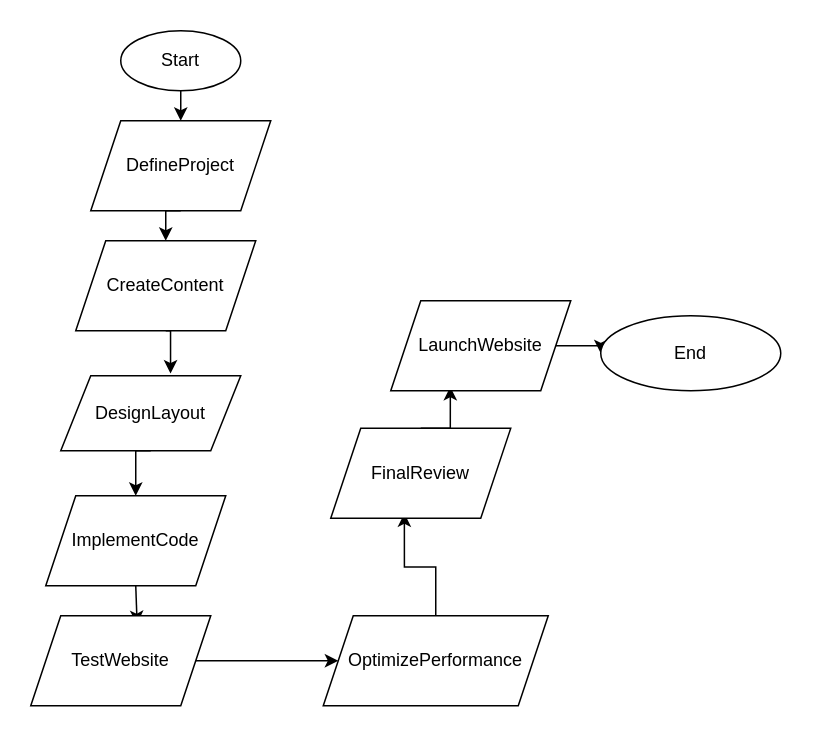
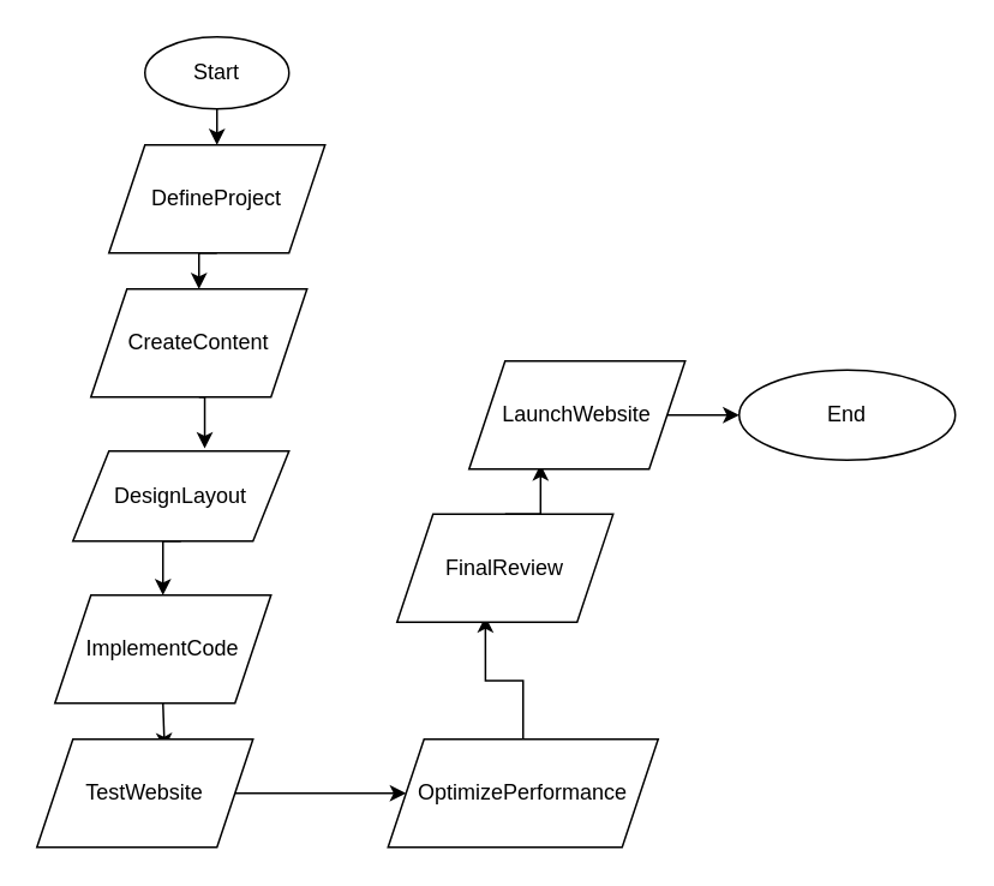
  <mxCell id="0" />
  <mxCell id="1" parent="0" />
  <mxCell id="2" value="Start" style="ellipse;whiteSpace=wrap;html=1;" vertex="1" parent="1"><mxGeometry x="80" y="20" width="80" height="40" as="geometry" /></mxCell>
  <mxCell id="3" value="" style="endArrow=classic;html=1;rounded=0;exitX=0.5;exitY=1;exitDx=0;exitDy=0;entryX=0.5;entryY=0;entryDx=0;entryDy=0;" edge="1" parent="1" source="2" target="5"><mxGeometry width="50" height="50" relative="1" as="geometry"><mxPoint x="189" y="160" as="sourcePoint" /><mxPoint x="120" y="100" as="targetPoint" /></mxGeometry></mxCell>
  <mxCell id="4" style="edgeStyle=orthogonalEdgeStyle;rounded=0;orthogonalLoop=1;jettySize=auto;html=1;exitX=0.5;exitY=1;exitDx=0;exitDy=0;entryX=0.5;entryY=0;entryDx=0;entryDy=0;" edge="1" parent="1" source="5" target="7"><mxGeometry relative="1" as="geometry"><mxPoint x="120.294" y="180" as="targetPoint" /></mxGeometry></mxCell>
  <mxCell id="5" value="DefineProject " style="shape=parallelogram;perimeter=parallelogramPerimeter;whiteSpace=wrap;html=1;fixedSize=1;" vertex="1" parent="1"><mxGeometry x="60" y="80" width="120" height="60" as="geometry" /></mxCell>
  <mxCell id="6" style="edgeStyle=orthogonalEdgeStyle;rounded=0;orthogonalLoop=1;jettySize=auto;html=1;exitX=0.5;exitY=1;exitDx=0;exitDy=0;entryX=0.61;entryY=-0.029;entryDx=0;entryDy=0;entryPerimeter=0;" edge="1" parent="1" source="7" target="9"><mxGeometry relative="1" as="geometry" /></mxCell>
  <mxCell id="7" value="CreateContent" style="shape=parallelogram;perimeter=parallelogramPerimeter;whiteSpace=wrap;html=1;fixedSize=1;" vertex="1" parent="1"><mxGeometry x="50" y="160" width="120" height="60" as="geometry" /></mxCell>
  <mxCell id="8" style="edgeStyle=orthogonalEdgeStyle;rounded=0;orthogonalLoop=1;jettySize=auto;html=1;exitX=0.5;exitY=1;exitDx=0;exitDy=0;entryX=0.5;entryY=0;entryDx=0;entryDy=0;" edge="1" parent="1" source="9" target="11"><mxGeometry relative="1" as="geometry"><mxPoint x="100.294" y="350" as="targetPoint" /></mxGeometry></mxCell>
  <mxCell id="9" value="DesignLayout" style="shape=parallelogram;perimeter=parallelogramPerimeter;whiteSpace=wrap;html=1;fixedSize=1;" vertex="1" parent="1"><mxGeometry x="40" y="250" width="120" height="50" as="geometry" /></mxCell>
  <mxCell id="10" style="edgeStyle=orthogonalEdgeStyle;rounded=0;orthogonalLoop=1;jettySize=auto;html=1;exitX=0.5;exitY=1;exitDx=0;exitDy=0;entryX=0.591;entryY=0.093;entryDx=0;entryDy=0;entryPerimeter=0;" edge="1" parent="1" source="11" target="13"><mxGeometry relative="1" as="geometry"><mxPoint x="89.706" y="430" as="targetPoint" /></mxGeometry></mxCell>
  <mxCell id="11" value="ImplementCode" style="shape=parallelogram;perimeter=parallelogramPerimeter;whiteSpace=wrap;html=1;fixedSize=1;" vertex="1" parent="1"><mxGeometry x="30" y="330" width="120" height="60" as="geometry" /></mxCell>
  <mxCell id="12" style="edgeStyle=orthogonalEdgeStyle;rounded=0;orthogonalLoop=1;jettySize=auto;html=1;exitX=1;exitY=0.5;exitDx=0;exitDy=0;entryX=0;entryY=0.5;entryDx=0;entryDy=0;" edge="1" parent="1" source="13" target="15"><mxGeometry relative="1" as="geometry"><mxPoint x="190" y="439.706" as="targetPoint" /></mxGeometry></mxCell>
  <mxCell id="13" value="TestWebsite" style="shape=parallelogram;perimeter=parallelogramPerimeter;whiteSpace=wrap;html=1;fixedSize=1;" vertex="1" parent="1"><mxGeometry x="20" y="410" width="120" height="60" as="geometry" /></mxCell>
  <mxCell id="14" style="edgeStyle=orthogonalEdgeStyle;rounded=0;orthogonalLoop=1;jettySize=auto;html=1;exitX=0.5;exitY=0;exitDx=0;exitDy=0;entryX=0.409;entryY=0.946;entryDx=0;entryDy=0;entryPerimeter=0;" edge="1" parent="1" source="15" target="17"><mxGeometry relative="1" as="geometry"><mxPoint x="275.588" y="370" as="targetPoint" /></mxGeometry></mxCell>
  <mxCell id="15" value="OptimizePerformance " style="shape=parallelogram;perimeter=parallelogramPerimeter;whiteSpace=wrap;html=1;fixedSize=1;" vertex="1" parent="1"><mxGeometry x="215" y="410" width="150" height="60" as="geometry" /></mxCell>
  <mxCell id="16" style="edgeStyle=orthogonalEdgeStyle;rounded=0;orthogonalLoop=1;jettySize=auto;html=1;exitX=0.5;exitY=0;exitDx=0;exitDy=0;entryX=0.331;entryY=0.956;entryDx=0;entryDy=0;entryPerimeter=0;" edge="1" parent="1" source="17" target="19"><mxGeometry relative="1" as="geometry"><mxPoint x="289.706" y="250" as="targetPoint" /></mxGeometry></mxCell>
  <mxCell id="17" value="FinalReview " style="shape=parallelogram;perimeter=parallelogramPerimeter;whiteSpace=wrap;html=1;fixedSize=1;" vertex="1" parent="1"><mxGeometry x="220" y="285" width="120" height="60" as="geometry" /></mxCell>
  <mxCell id="18" style="edgeStyle=orthogonalEdgeStyle;rounded=0;orthogonalLoop=1;jettySize=auto;html=1;exitX=1;exitY=0.5;exitDx=0;exitDy=0;entryX=0;entryY=0.5;entryDx=0;entryDy=0;" edge="1" parent="1" source="19" target="20"><mxGeometry relative="1" as="geometry"><mxPoint x="430" y="230.294" as="targetPoint" /></mxGeometry></mxCell>
  <mxCell id="19" value="LaunchWebsite " style="shape=parallelogram;perimeter=parallelogramPerimeter;whiteSpace=wrap;html=1;fixedSize=1;" vertex="1" parent="1"><mxGeometry x="260" y="200" width="120" height="60" as="geometry" /></mxCell>
- <mxCell id="20" value="End" style="ellipse;whiteSpace=wrap;html=1;" vertex="1" parent="1"><mxGeometry x="400" y="210" width="120" height="50" as="geometry" /></mxCell>
+ <mxCell id="20" value="End" style="ellipse;whiteSpace=wrap;html=1;" vertex="1" parent="1"><mxGeometry x="410" y="205" width="120" height="50" as="geometry" /></mxCell>
